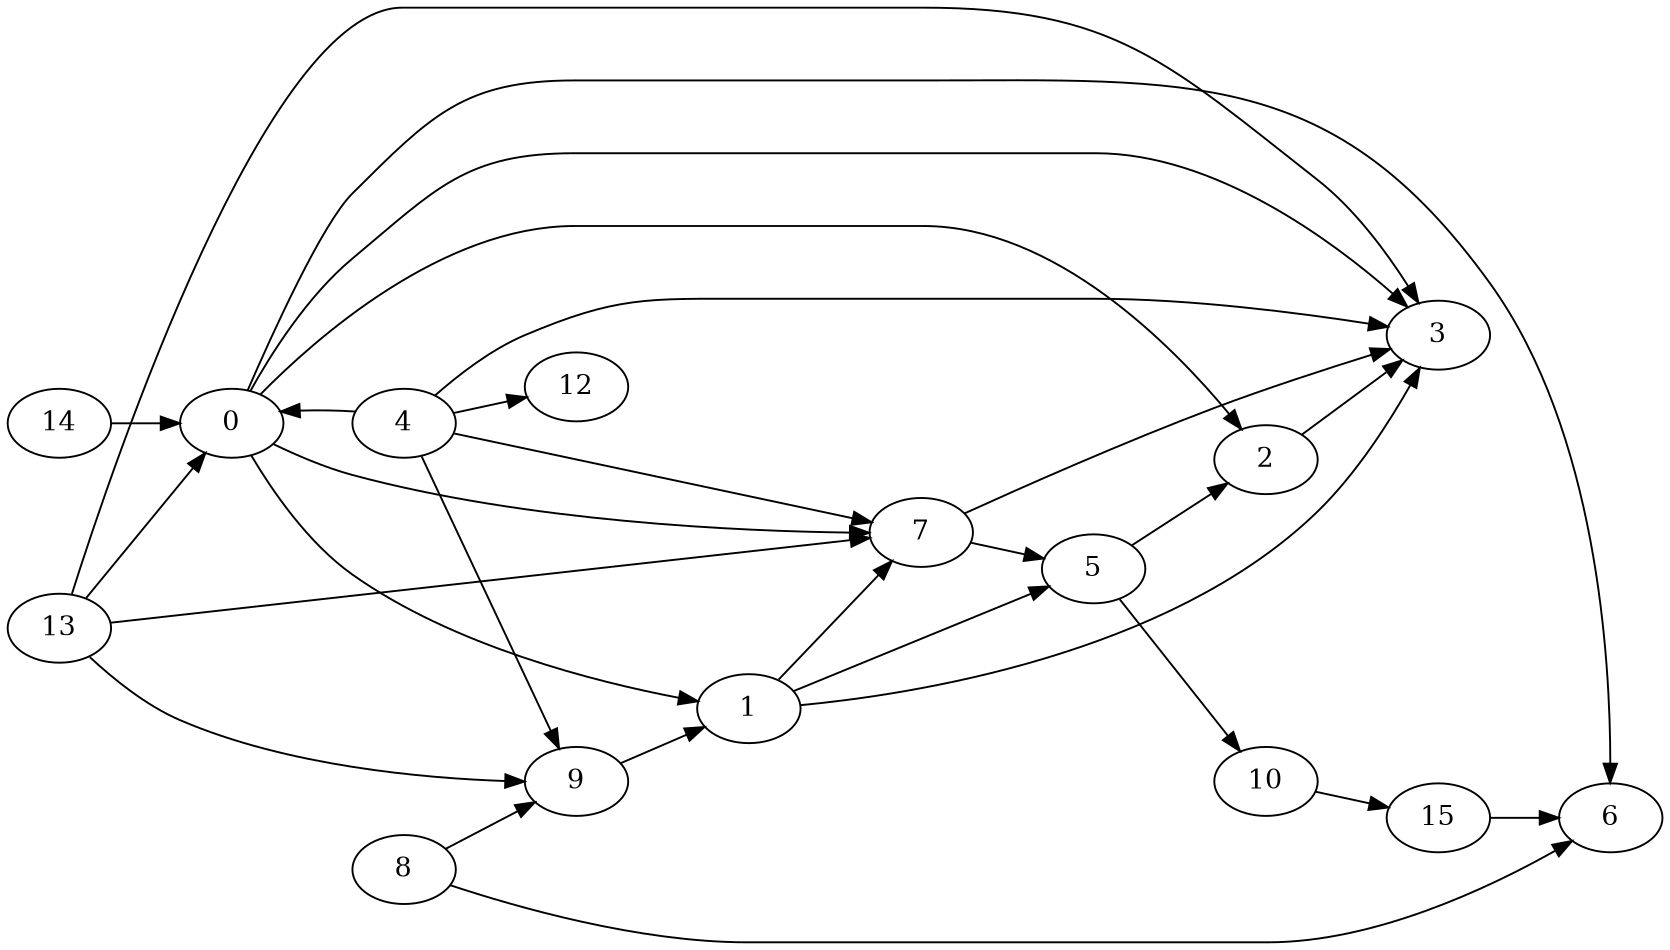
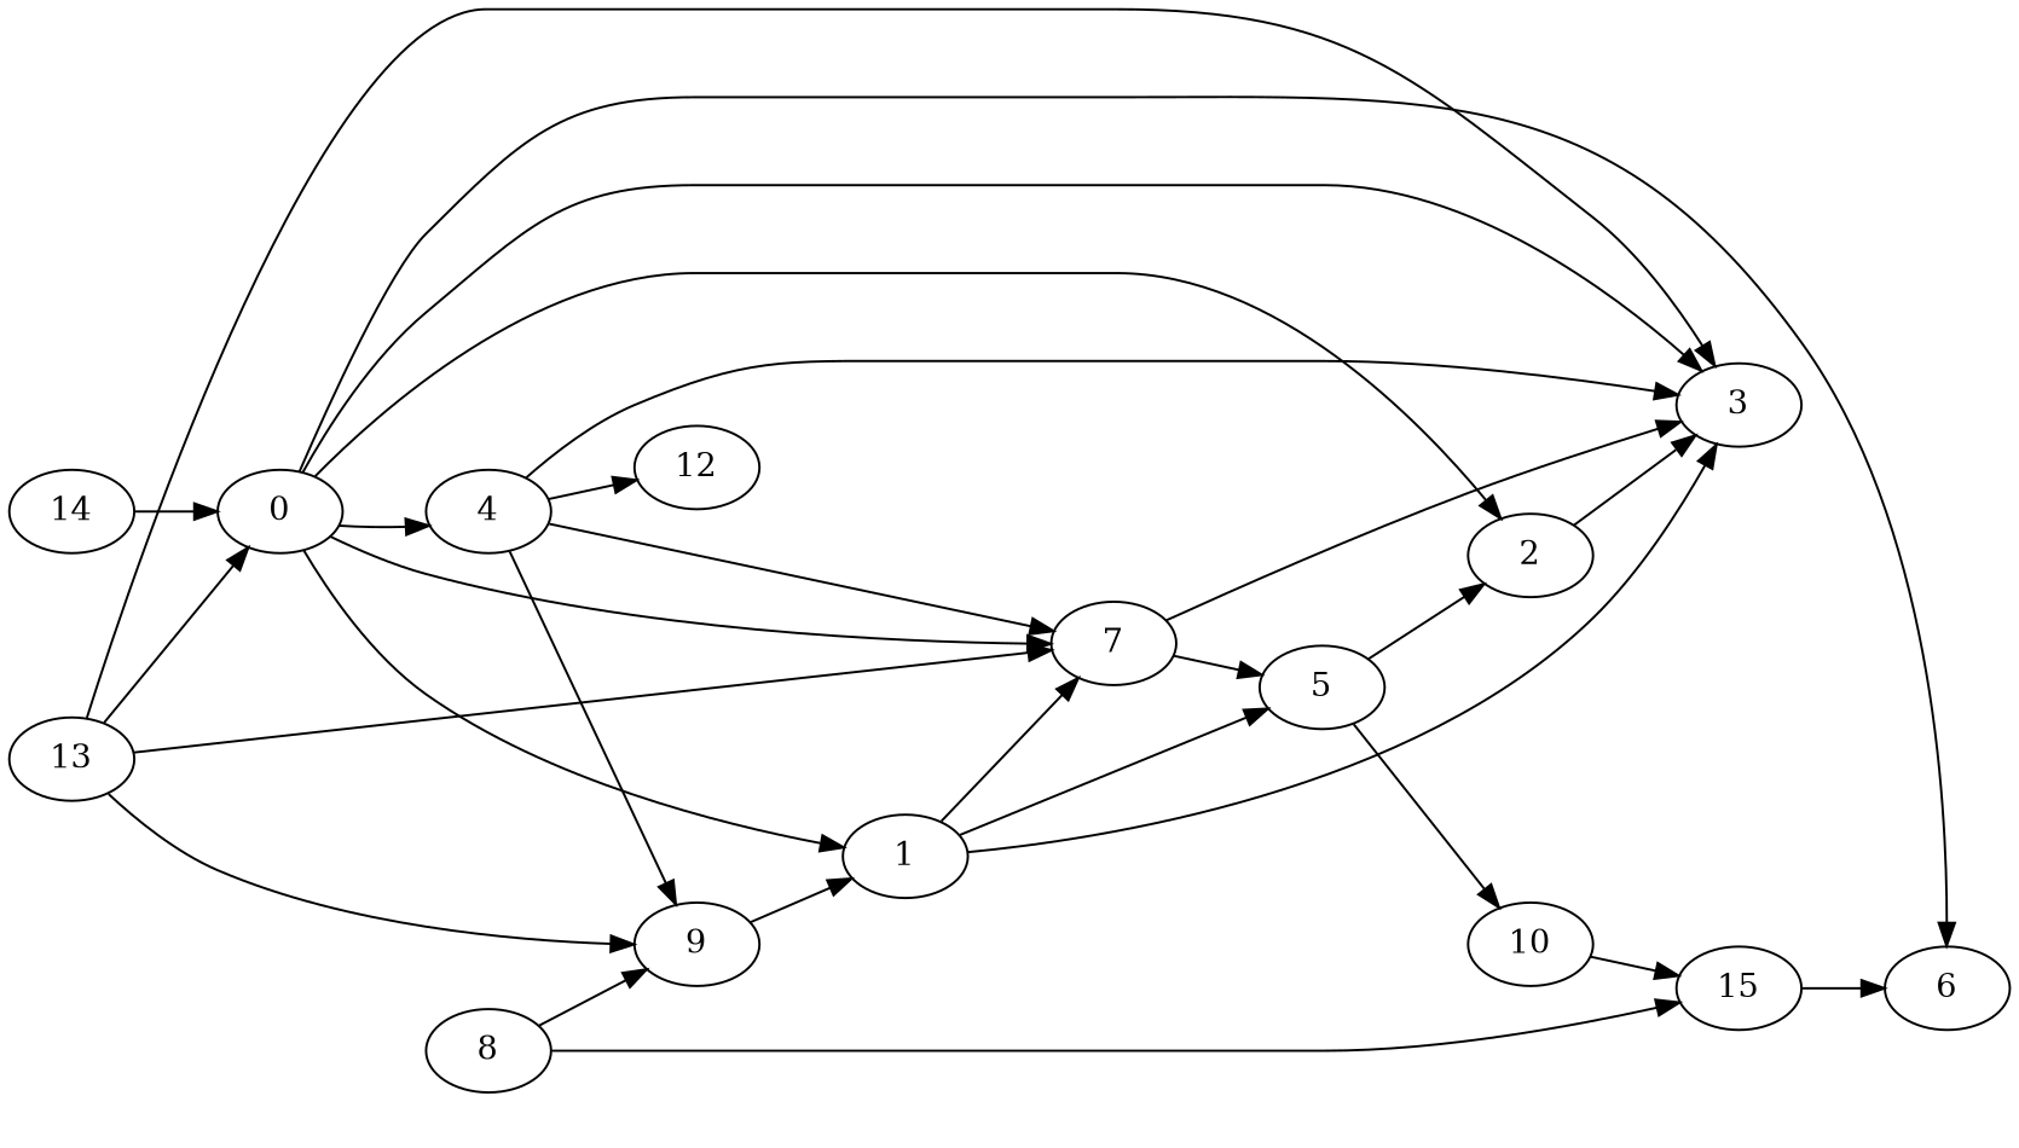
  strict digraph {
    rankdir=LR
    0
    1
    2
    3
    4
    6
    7
    5
    9
    12
    10
    n12 [label=15]
    8
    13
    14
    0 -> 1
    0 -> 2
    0 -> 3
-   4 -> 0
+   0 -> 4
    0 -> 6
    0 -> 7
    1 -> 3
    1 -> 7
    1 -> 5
    2 -> 3
    4 -> 3
    4 -> 7
    4 -> 9
    4 -> 12
    7 -> 3
    7 -> 5
    5 -> 2
    5 -> 10
    9 -> 1
    10 -> n12
    n12 -> 6
-   8 -> 6
+   8 -> n12
    8 -> 9
    13 -> 0
    13 -> 3
    13 -> 7
    13 -> 9
    14 -> 0
  }
